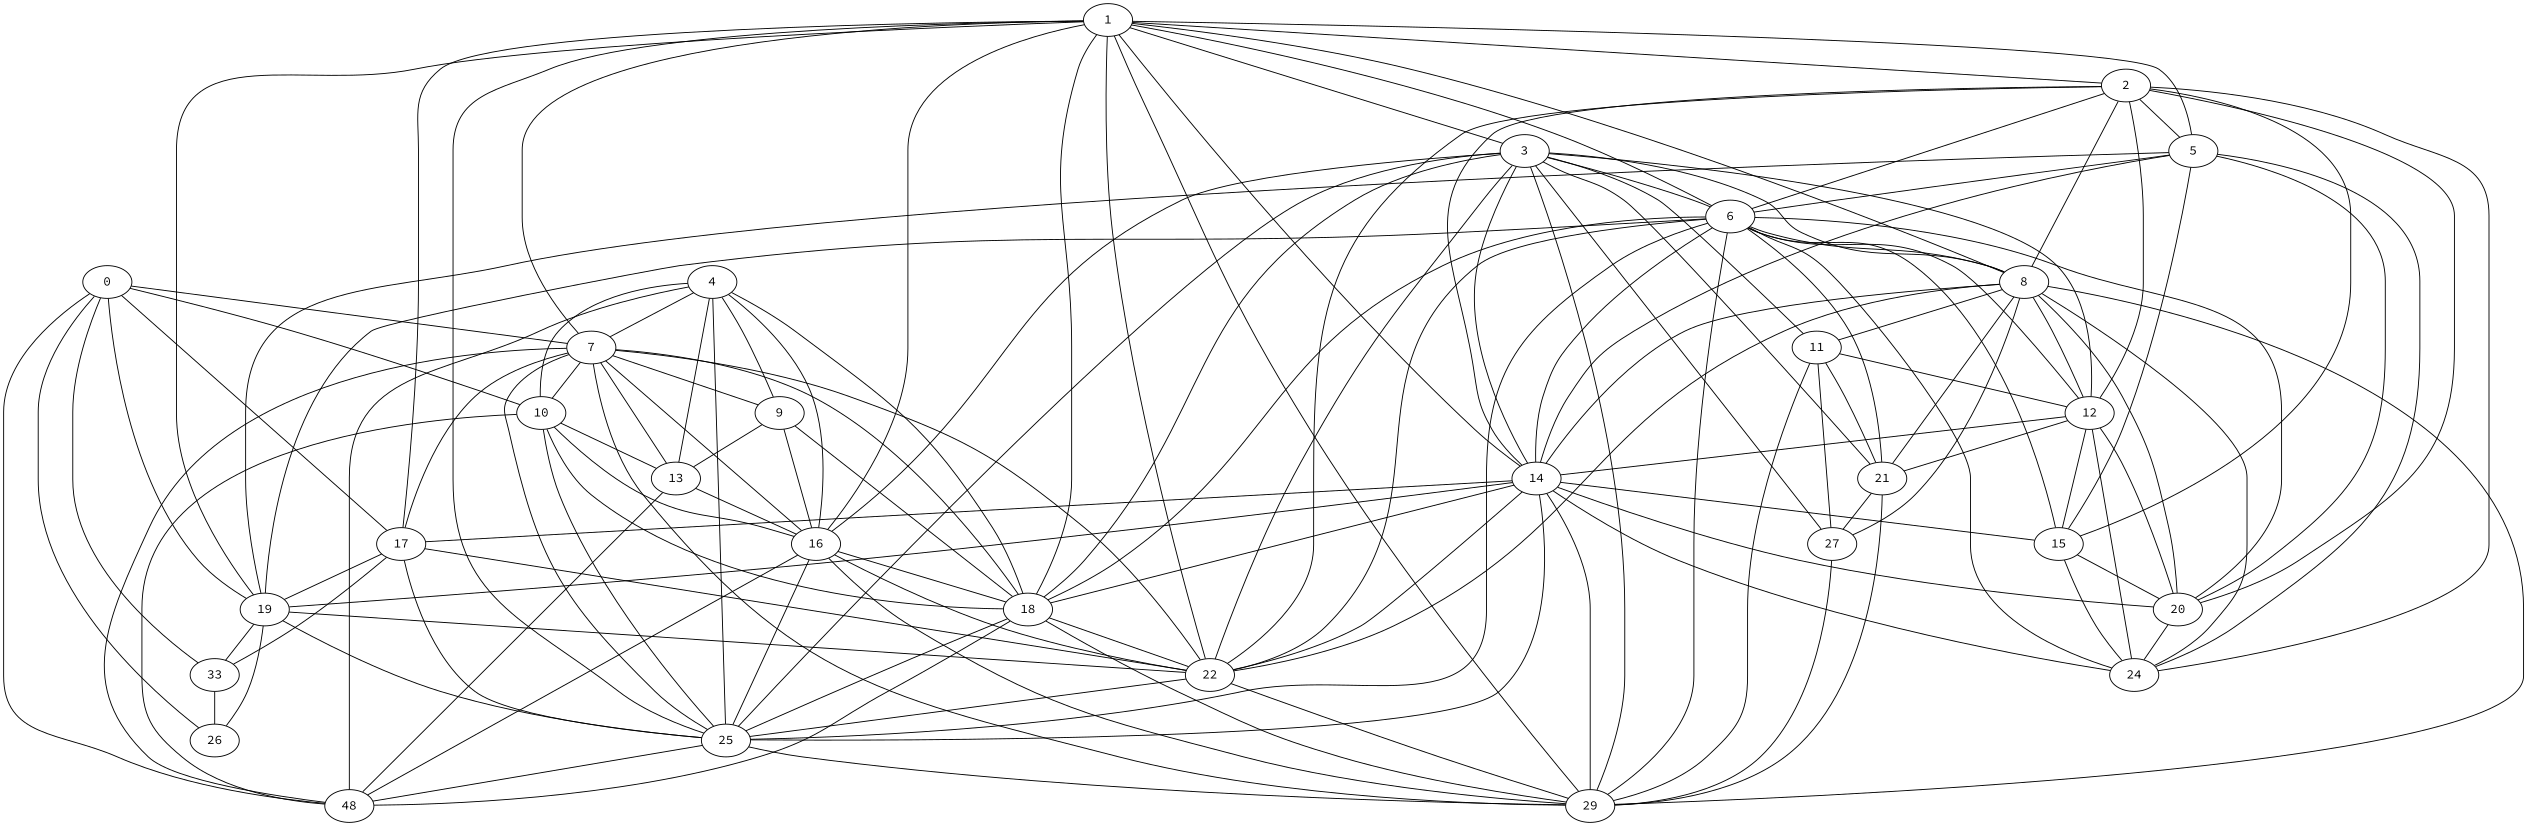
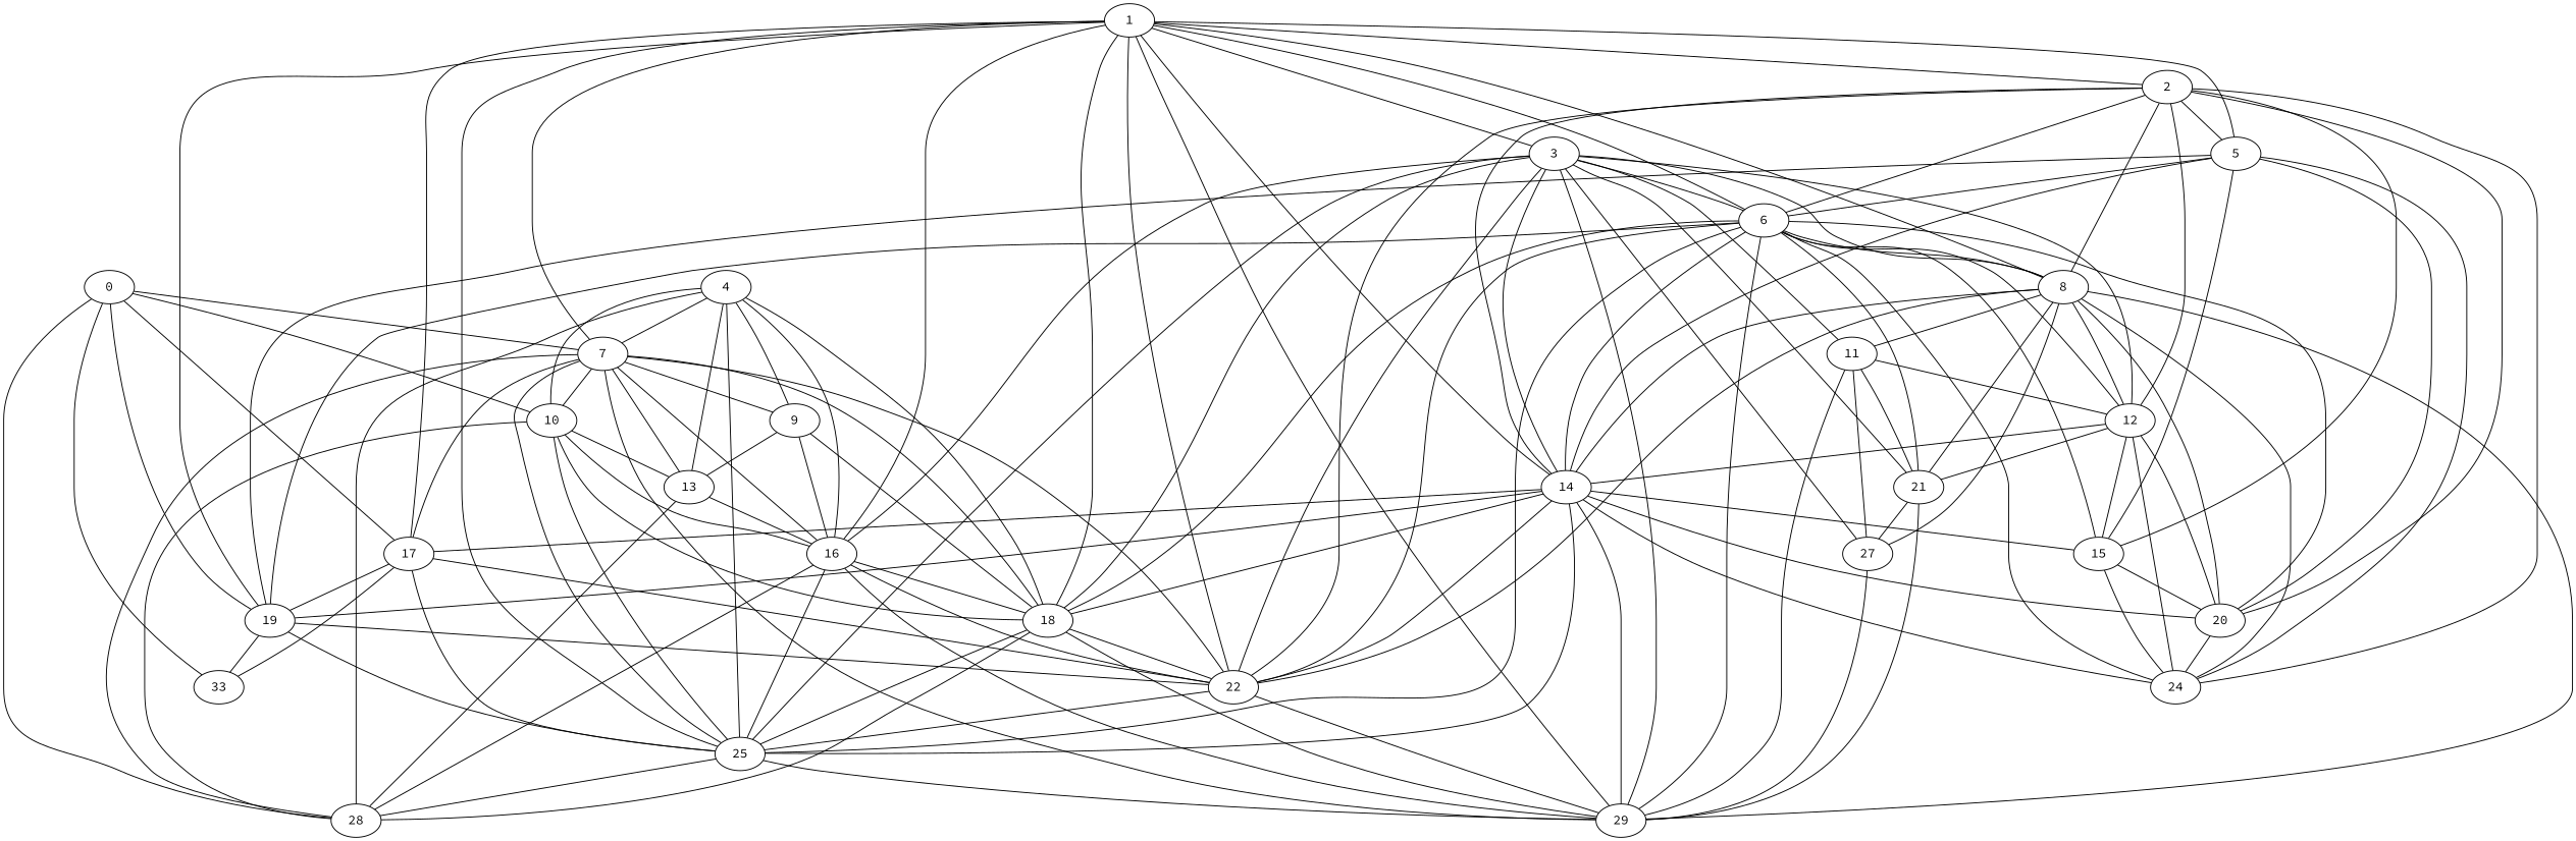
  graph {
    fontname="Source Code Pro"
    node [fontname="Source Code Pro"]
    edge [fontname="Source Code Pro"]
    0
    7
    10
    17
    19
    n6 [label=33]
-   26
-   28 [label=48]
+   28
    16
    18
    22
    25
    29
    9
    13
    1
    2
    3
    5
    6
    8
    14
    12
    15
    20
    24
    11
    21
    27
    4
    0 -- 7
    0 -- 10
    0 -- 17
    0 -- 19
    0 -- n6
-   0 -- 26
    0 -- 28
    7 -- 10
    7 -- 17
    7 -- 28
    7 -- 16
    7 -- 18
    7 -- 22
    7 -- 25
    7 -- 29
    7 -- 9
    7 -- 13
    10 -- 28
    10 -- 16
    10 -- 18
    10 -- 25
    10 -- 13
    17 -- 19
    17 -- n6
    17 -- 22
    17 -- 25
    19 -- n6
-   19 -- 26
    19 -- 22
    19 -- 25
-   n6 -- 26
    16 -- 28
    16 -- 18
    16 -- 22
    16 -- 25
    16 -- 29
    18 -- 28
    18 -- 22
    18 -- 25
    18 -- 29
    22 -- 25
    22 -- 29
    25 -- 28
    25 -- 29
    9 -- 16
    9 -- 18
    9 -- 13
    13 -- 28
    13 -- 16
    1 -- 7
    1 -- 17
    1 -- 19
    1 -- 16
    1 -- 18
    1 -- 22
    1 -- 25
    1 -- 29
    1 -- 2
    1 -- 3
    1 -- 5
    1 -- 6
    1 -- 8
    1 -- 14
    2 -- 22
    2 -- 5
    2 -- 6
    2 -- 8
    2 -- 14
    2 -- 12
    2 -- 15
    2 -- 20
    2 -- 24
    3 -- 16
    3 -- 18
    3 -- 22
    3 -- 25
    3 -- 29
    3 -- 6
    3 -- 8
    3 -- 14
    3 -- 12
    3 -- 11
    3 -- 21
    3 -- 27
    5 -- 19
    5 -- 6
    5 -- 14
    5 -- 15
    5 -- 20
    5 -- 24
    6 -- 19
    6 -- 18
    6 -- 22
    6 -- 25
    6 -- 29
    6 -- 8
    6 -- 14
    6 -- 12
    6 -- 15
    6 -- 20
    6 -- 24
    6 -- 21
    8 -- 22
    8 -- 29
    8 -- 14
    8 -- 12
    8 -- 20
    8 -- 24
    8 -- 11
    8 -- 21
    8 -- 27
    14 -- 17
    14 -- 19
    14 -- 18
    14 -- 22
    14 -- 25
    14 -- 29
    14 -- 15
    14 -- 20
    14 -- 24
    12 -- 14
    12 -- 15
    12 -- 20
    12 -- 24
    12 -- 21
    15 -- 20
    15 -- 24
    20 -- 24
    11 -- 29
    11 -- 12
    11 -- 21
    11 -- 27
    21 -- 29
    21 -- 27
    27 -- 29
    4 -- 7
    4 -- 10
    4 -- 28
    4 -- 16
    4 -- 18
    4 -- 25
    4 -- 9
    4 -- 13
  }
